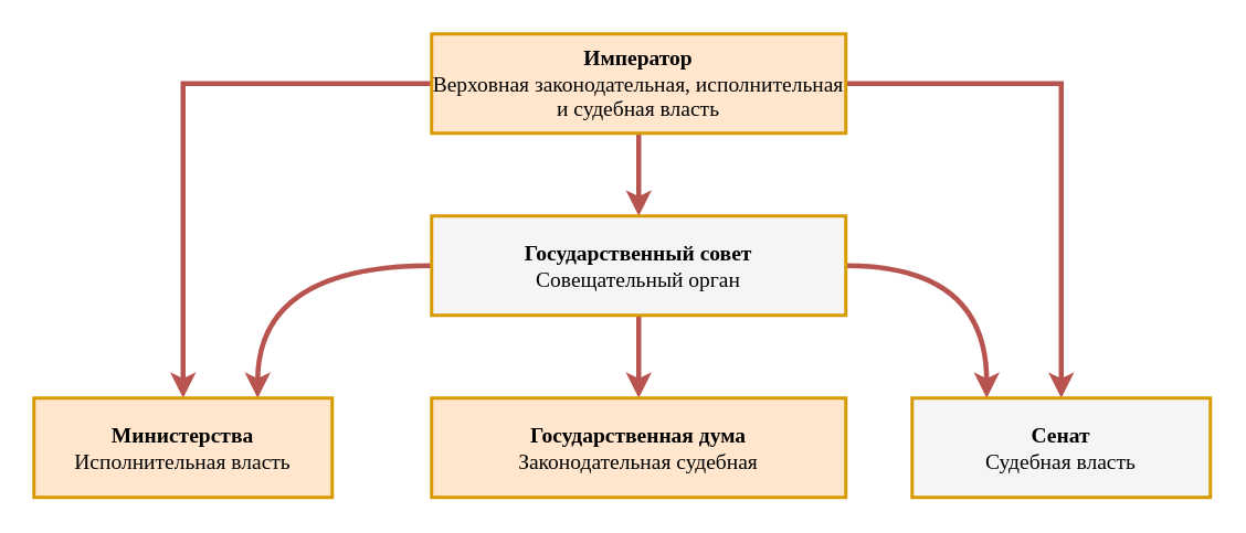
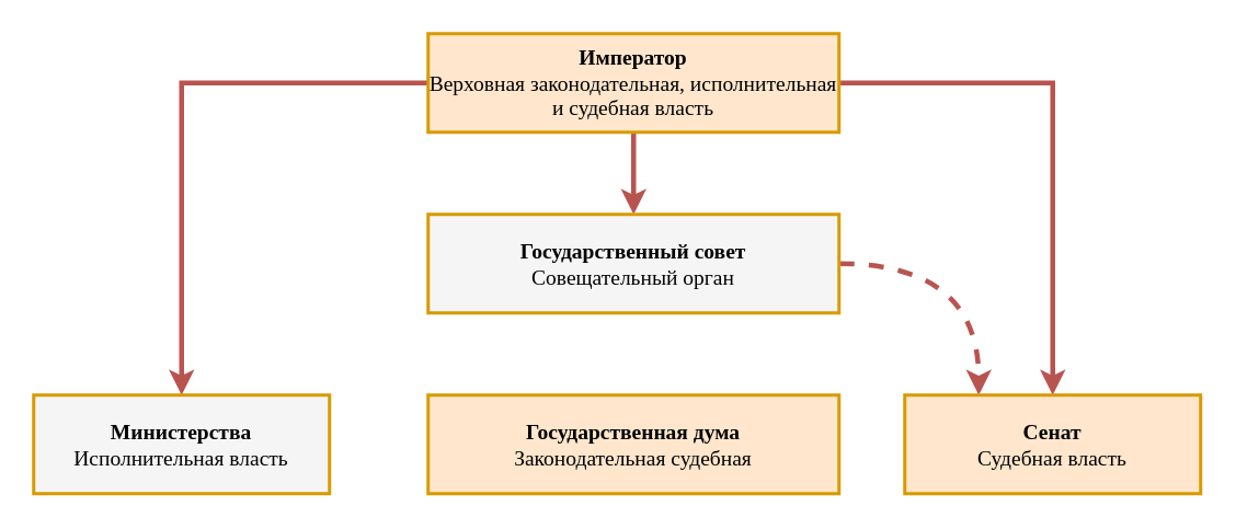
  <mxCell id="0" />
  <mxCell id="1" parent="0" />
  <mxCell id="2" style="edgeStyle=orthogonalEdgeStyle;rounded=0;orthogonalLoop=1;jettySize=auto;html=1;entryX=0.5;entryY=0;entryDx=0;entryDy=0;fillColor=#f8cecc;strokeColor=#b85450;strokeWidth=3;" edge="1" parent="1" source="5" target="9"><mxGeometry relative="1" as="geometry" /></mxCell>
  <mxCell id="3" style="edgeStyle=orthogonalEdgeStyle;rounded=0;orthogonalLoop=1;jettySize=auto;html=1;entryX=0.5;entryY=0;entryDx=0;entryDy=0;fillColor=#f8cecc;strokeColor=#b85450;strokeWidth=3;" edge="1" parent="1" source="5" target="11"><mxGeometry relative="1" as="geometry" /></mxCell>
  <mxCell id="4" style="edgeStyle=orthogonalEdgeStyle;rounded=0;orthogonalLoop=1;jettySize=auto;html=1;entryX=0.5;entryY=0;entryDx=0;entryDy=0;fillColor=#f8cecc;strokeColor=#b85450;strokeWidth=3;" edge="1" parent="1" source="5" target="12"><mxGeometry relative="1" as="geometry" /></mxCell>
  <mxCell id="5" value="&lt;b style=&quot;font-size: 13px;&quot;&gt;Император&lt;/b&gt;&lt;br style=&quot;font-size: 13px;&quot;&gt;Верховная законодательная, исполнительная и судебная власть" style="rounded=0;whiteSpace=wrap;html=1;fontSize=13;fontFamily=Verdana;fillColor=#ffe6cc;strokeColor=#d79b00;strokeWidth=2;" vertex="1" parent="1"><mxGeometry x="260" y="20" width="250" height="60" as="geometry" /></mxCell>
- <mxCell id="6" style="edgeStyle=orthogonalEdgeStyle;rounded=0;orthogonalLoop=1;jettySize=auto;html=1;entryX=0.5;entryY=0;entryDx=0;entryDy=0;fillColor=#f8cecc;strokeColor=#b85450;strokeWidth=3;" edge="1" parent="1" source="9" target="10"><mxGeometry relative="1" as="geometry" /></mxCell>
- <mxCell id="7" style="edgeStyle=orthogonalEdgeStyle;rounded=0;orthogonalLoop=1;jettySize=auto;html=1;entryX=0.75;entryY=0;entryDx=0;entryDy=0;curved=1;fillColor=#f8cecc;strokeColor=#b85450;strokeWidth=3;" edge="1" parent="1" source="9" target="11"><mxGeometry relative="1" as="geometry" /></mxCell>
- <mxCell id="8" style="edgeStyle=orthogonalEdgeStyle;rounded=0;orthogonalLoop=1;jettySize=auto;html=1;entryX=0.25;entryY=0;entryDx=0;entryDy=0;elbow=vertical;curved=1;fillColor=#f8cecc;strokeColor=#b85450;strokeWidth=3;" edge="1" parent="1" source="9" target="12"><mxGeometry relative="1" as="geometry" /></mxCell>
+ <mxCell id="8" style="edgeStyle=orthogonalEdgeStyle;rounded=0;orthogonalLoop=1;jettySize=auto;html=1;entryX=0.25;entryY=0;entryDx=0;entryDy=0;elbow=vertical;curved=1;fillColor=#f8cecc;strokeColor=#b85450;strokeWidth=3;dashed=1;" edge="1" parent="1" source="9" target="12"><mxGeometry relative="1" as="geometry" /></mxCell>
  <mxCell id="9" value="&lt;b style=&quot;font-size: 13px;&quot;&gt;Государственный совет&lt;/b&gt;&lt;br style=&quot;font-size: 13px;&quot;&gt;Совещательный орган" style="rounded=0;whiteSpace=wrap;html=1;fontSize=13;fontFamily=Verdana;fillColor=#f5f5f5;strokeColor=#d79b00;strokeWidth=2;" vertex="1" parent="1"><mxGeometry x="260" y="130" width="250" height="60" as="geometry" /></mxCell>
  <mxCell id="10" value="&lt;b style=&quot;font-size: 13px;&quot;&gt;Государственная дума&lt;br style=&quot;font-size: 13px;&quot;&gt;&lt;/b&gt;Законодательная судебная" style="rounded=0;whiteSpace=wrap;html=1;fontSize=13;fontFamily=Verdana;fillColor=#ffe6cc;strokeColor=#d79b00;strokeWidth=2;" vertex="1" parent="1"><mxGeometry x="260" y="240" width="250" height="60" as="geometry" /></mxCell>
- <mxCell id="11" value="&lt;b style=&quot;font-size: 13px;&quot;&gt;Министерства&lt;br style=&quot;font-size: 13px;&quot;&gt;&lt;/b&gt;Исполнительная власть" style="rounded=0;whiteSpace=wrap;html=1;fontSize=13;fontFamily=Verdana;fillColor=#ffe6cc;strokeColor=#d79b00;strokeWidth=2;" vertex="1" parent="1"><mxGeometry x="20" y="240" width="180" height="60" as="geometry" /></mxCell>
- <mxCell id="12" value="&lt;b style=&quot;font-size: 13px;&quot;&gt;Сенат&lt;br style=&quot;font-size: 13px;&quot;&gt;&lt;/b&gt;Судебная власть" style="rounded=0;whiteSpace=wrap;html=1;fontSize=13;fontFamily=Verdana;fillColor=#f5f5f5;strokeColor=#d79b00;strokeWidth=2;" vertex="1" parent="1"><mxGeometry x="550" y="240" width="180" height="60" as="geometry" /></mxCell>
+ <mxCell id="11" value="&lt;b style=&quot;font-size: 13px;&quot;&gt;Министерства&lt;br style=&quot;font-size: 13px;&quot;&gt;&lt;/b&gt;Исполнительная власть" style="rounded=0;whiteSpace=wrap;html=1;fontSize=13;fontFamily=Verdana;fillColor=#f5f5f5;strokeColor=#d79b00;strokeWidth=2;" vertex="1" parent="1"><mxGeometry x="20" y="240" width="180" height="60" as="geometry" /></mxCell>
+ <mxCell id="12" value="&lt;b style=&quot;font-size: 13px;&quot;&gt;Сенат&lt;br style=&quot;font-size: 13px;&quot;&gt;&lt;/b&gt;Судебная власть" style="rounded=0;whiteSpace=wrap;html=1;fontSize=13;fontFamily=Verdana;fillColor=#ffe6cc;strokeColor=#d79b00;strokeWidth=2;" vertex="1" parent="1"><mxGeometry x="550" y="240" width="180" height="60" as="geometry" /></mxCell>
